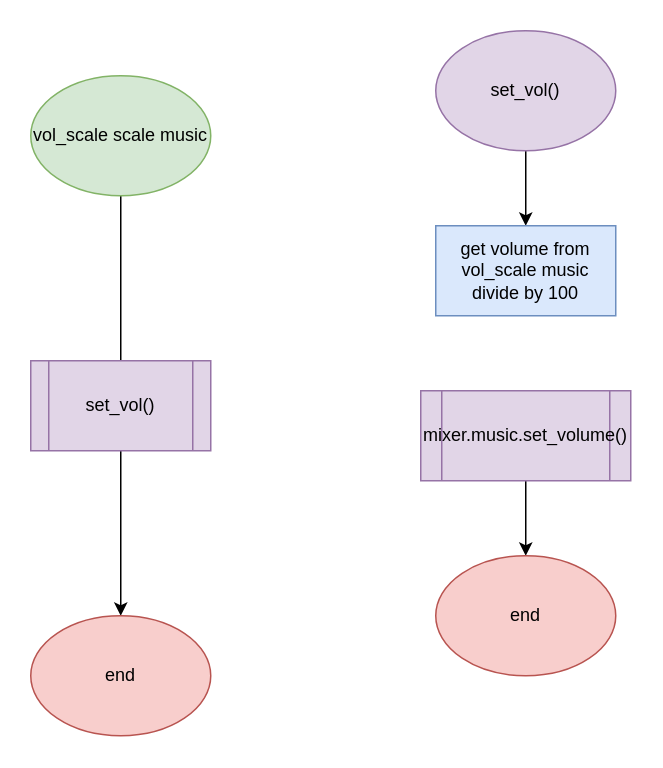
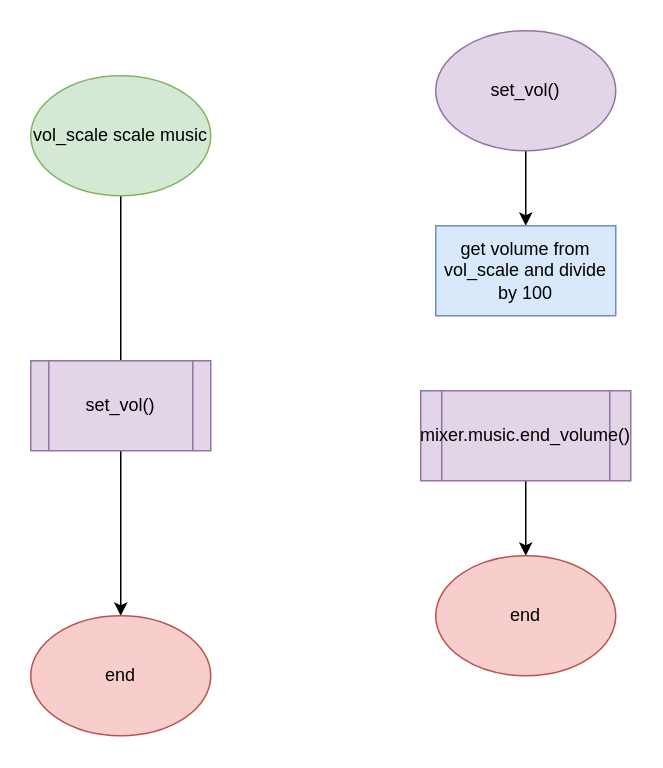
  <mxCell id="0" />
  <mxCell id="1" parent="0" />
  <mxCell id="2" style="edgeStyle=orthogonalEdgeStyle;rounded=0;orthogonalLoop=1;jettySize=auto;html=1;exitX=0.5;exitY=1;exitDx=0;exitDy=0;entryX=0.5;entryY=0;entryDx=0;entryDy=0;" edge="1" parent="1" source="3" target="4"><mxGeometry relative="1" as="geometry" /></mxCell>
  <mxCell id="3" value="vol_scale scale music" style="ellipse;whiteSpace=wrap;html=1;fillColor=#d5e8d4;strokeColor=#82b366;" vertex="1" parent="1"><mxGeometry x="20" y="50" width="120" height="80" as="geometry" /></mxCell>
  <mxCell id="4" value="end" style="ellipse;whiteSpace=wrap;html=1;fillColor=#f8cecc;strokeColor=#b85450;" vertex="1" parent="1"><mxGeometry x="20" y="410" width="120" height="80" as="geometry" /></mxCell>
  <mxCell id="5" value="set_vol()" style="shape=process;whiteSpace=wrap;html=1;backgroundOutline=1;fillColor=#e1d5e7;strokeColor=#9673a6;" vertex="1" parent="1"><mxGeometry x="20" y="240" width="120" height="60" as="geometry" /></mxCell>
  <mxCell id="6" value="" style="edgeStyle=orthogonalEdgeStyle;rounded=0;orthogonalLoop=1;jettySize=auto;html=1;" edge="1" parent="1" source="7" target="8"><mxGeometry relative="1" as="geometry" /></mxCell>
  <mxCell id="7" value="set_vol()" style="ellipse;whiteSpace=wrap;html=1;fillColor=#e1d5e7;strokeColor=#9673a6;" vertex="1" parent="1"><mxGeometry x="290" y="20" width="120" height="80" as="geometry" /></mxCell>
- <mxCell id="8" value="get volume from vol_scale music divide by 100" style="rounded=0;whiteSpace=wrap;html=1;fillColor=#dae8fc;strokeColor=#6c8ebf;" vertex="1" parent="1"><mxGeometry x="290" y="150" width="120" height="60" as="geometry" /></mxCell>
+ <mxCell id="8" value="get volume from vol_scale and divide by 100" style="rounded=0;whiteSpace=wrap;html=1;fillColor=#dae8fc;strokeColor=#6c8ebf;" vertex="1" parent="1"><mxGeometry x="290" y="150" width="120" height="60" as="geometry" /></mxCell>
  <mxCell id="9" value="" style="edgeStyle=orthogonalEdgeStyle;rounded=0;orthogonalLoop=1;jettySize=auto;html=1;" edge="1" parent="1" source="10" target="11"><mxGeometry relative="1" as="geometry" /></mxCell>
- <mxCell id="10" value="mixer.music.set_volume()" style="shape=process;whiteSpace=wrap;html=1;backgroundOutline=1;fillColor=#e1d5e7;strokeColor=#9673a6;" vertex="1" parent="1"><mxGeometry x="280" y="260" width="140" height="60" as="geometry" /></mxCell>
+ <mxCell id="10" value="mixer.music.end_volume()" style="shape=process;whiteSpace=wrap;html=1;backgroundOutline=1;fillColor=#e1d5e7;strokeColor=#9673a6;" vertex="1" parent="1"><mxGeometry x="280" y="260" width="140" height="60" as="geometry" /></mxCell>
  <mxCell id="11" value="end" style="ellipse;whiteSpace=wrap;html=1;fillColor=#f8cecc;strokeColor=#b85450;" vertex="1" parent="1"><mxGeometry x="290" y="370" width="120" height="80" as="geometry" /></mxCell>
